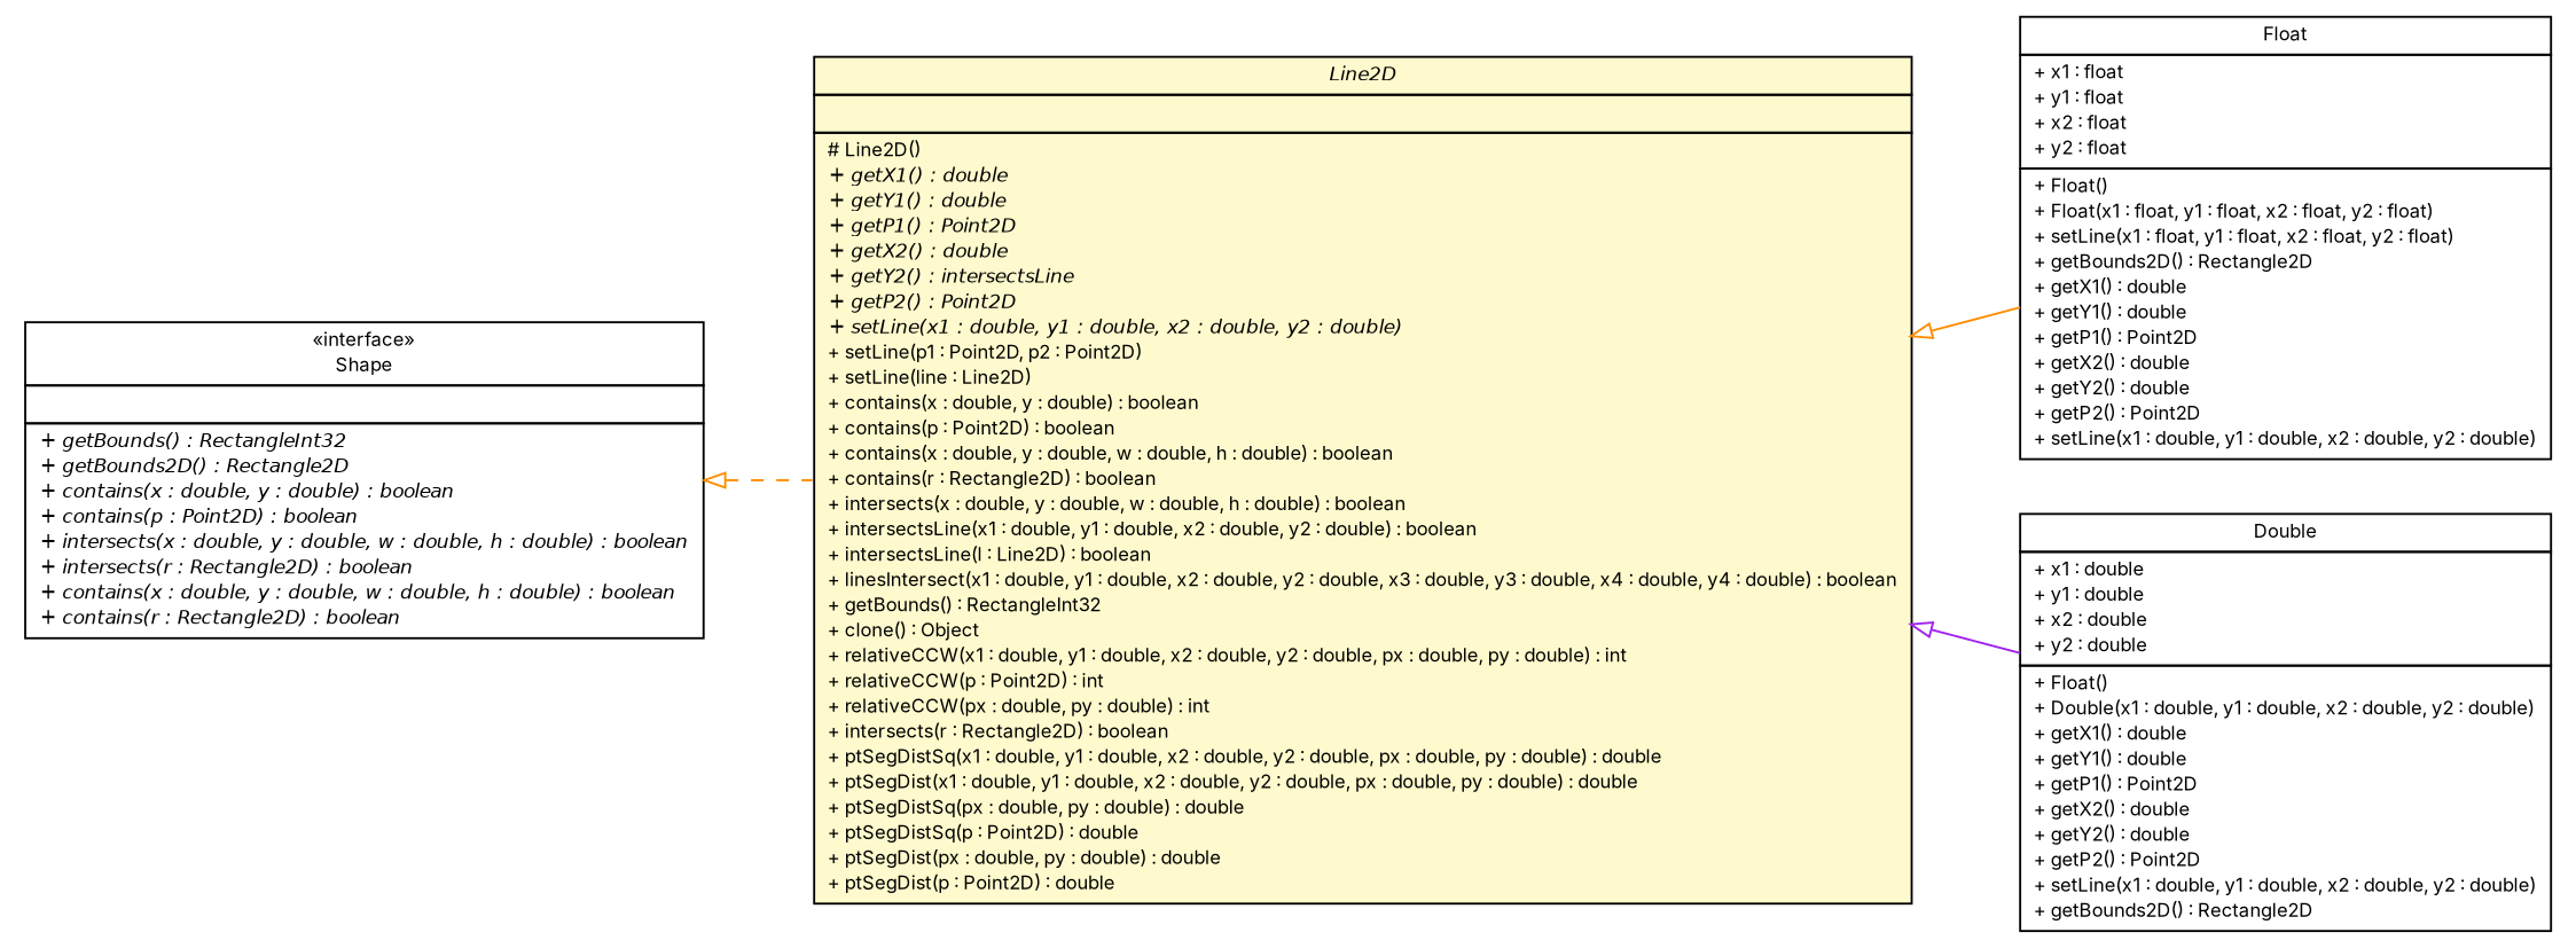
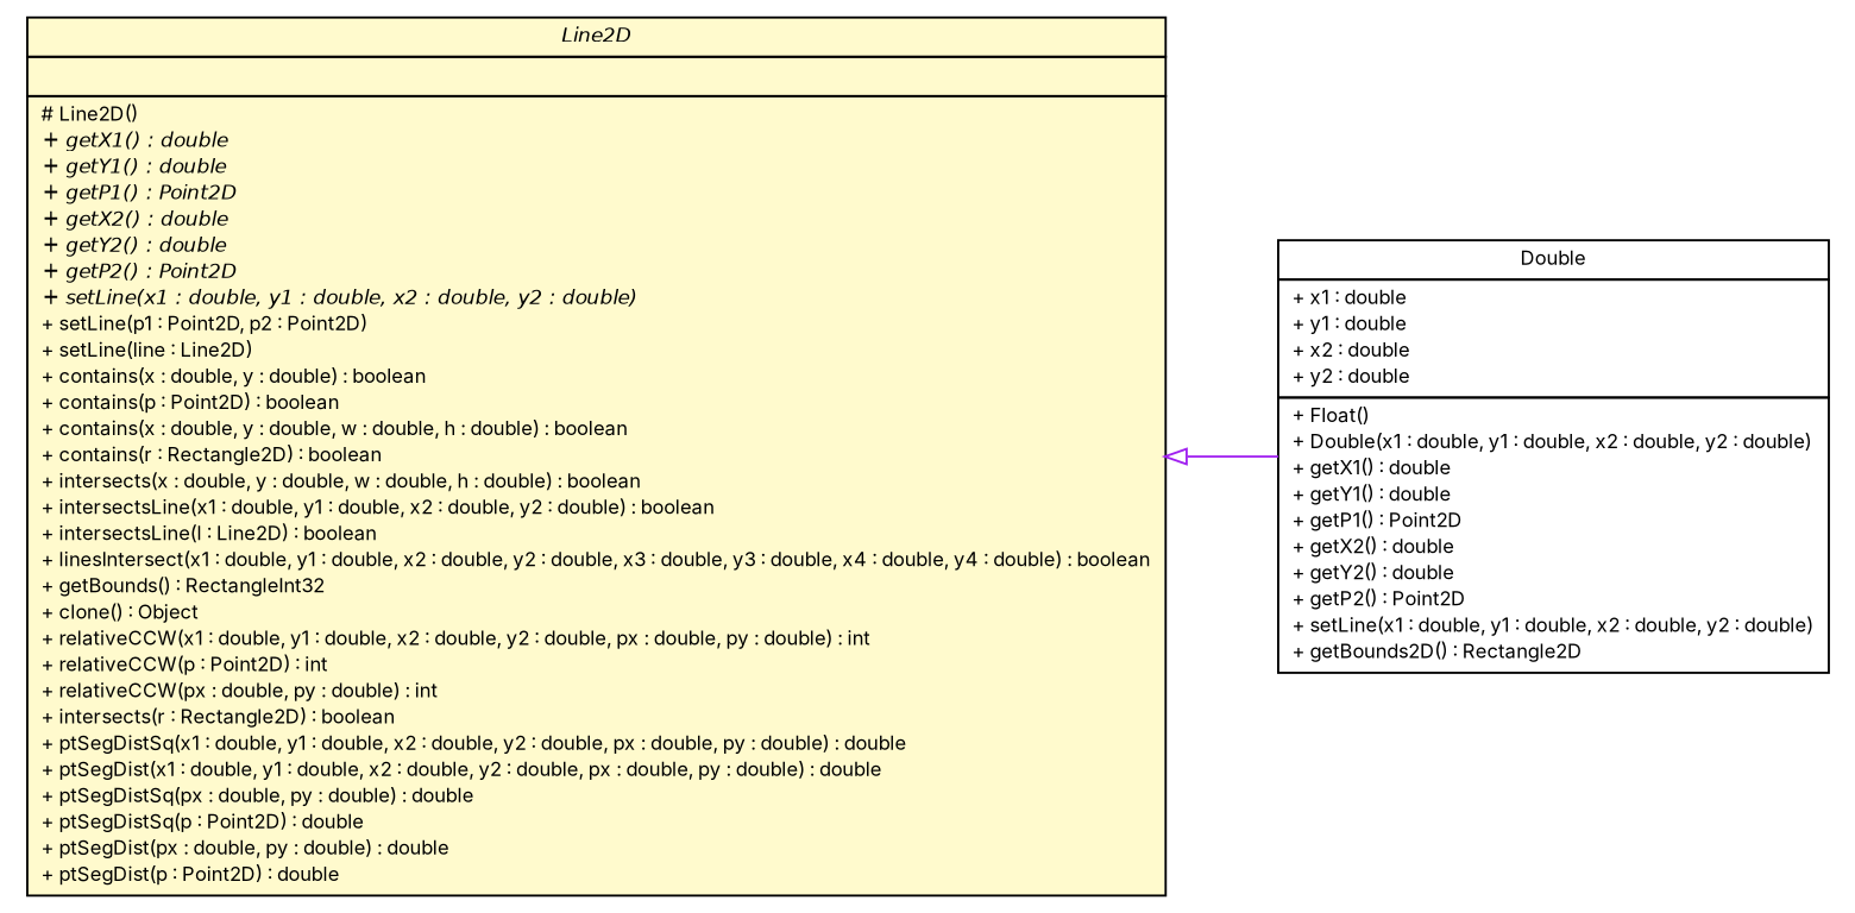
  digraph {
    fontname=Inter
    nodesep=0.25
    rankdir=LR
    ranksep=0.5
    node [fontcolor=black fontname=Inter fontsize=9.0 shape=plaintext]
    edge [arrowtail=empty color=darkorange dir=back fontname=Inter fontsize=10 headport=p labelfontname=Helvetica labelfontsize=10 tailport=p]
-   n1 [label=<<table title="lejos.robotics.geometry.Line2D" border="0" cellborder="1" cellspacing="0" cellpadding="2" port="p" bgcolor="lemonChiffon" href="./Line2D.html"> 		<tr><td><table border="0" cellspacing="0" cellpadding="1"> <tr><td align="center" balign="center"><font face="Helvetica-Oblique"> Line2D </font></td></tr> 		</table></td></tr> 		<tr><td><table border="0" cellspacing="0" cellpadding="1"> <tr><td align="left" balign="left">  </td></tr> 		</table></td></tr> 		<tr><td><table border="0" cellspacing="0" cellpadding="1"> <tr><td align="left" balign="left"> # Line2D() </td></tr> <tr><td align="left" balign="left"><font face="Helvetica-Oblique" point-size="9.0"> + getX1() : double </font></td></tr> <tr><td align="left" balign="left"><font face="Helvetica-Oblique" point-size="9.0"> + getY1() : double </font></td></tr> <tr><td align="left" balign="left"><font face="Helvetica-Oblique" point-size="9.0"> + getP1() : Point2D </font></td></tr> <tr><td align="left" balign="left"><font face="Helvetica-Oblique" point-size="9.0"> + getX2() : double </font></td></tr> <tr><td align="left" balign="left"><font face="Helvetica-Oblique" point-size="9.0"> + getY2() : intersectsLine </font></td></tr> <tr><td align="left" balign="left"><font face="Helvetica-Oblique" point-size="9.0"> + getP2() : Point2D </font></td></tr> <tr><td align="left" balign="left"><font face="Helvetica-Oblique" point-size="9.0"> + setLine(x1 : double, y1 : double, x2 : double, y2 : double) </font></td></tr> <tr><td align="left" balign="left"> + setLine(p1 : Point2D, p2 : Point2D) </td></tr> <tr><td align="left" balign="left"> + setLine(line : Line2D) </td></tr> <tr><td align="left" balign="left"> + contains(x : double, y : double) : boolean </td></tr> <tr><td align="left" balign="left"> + contains(p : Point2D) : boolean </td></tr> <tr><td align="left" balign="left"> + contains(x : double, y : double, w : double, h : double) : boolean </td></tr> <tr><td align="left" balign="left"> + contains(r : Rectangle2D) : boolean </td></tr> <tr><td align="left" balign="left"> + intersects(x : double, y : double, w : double, h : double) : boolean </td></tr> <tr><td align="left" balign="left"> + intersectsLine(x1 : double, y1 : double, x2 : double, y2 : double) : boolean </td></tr> <tr><td align="left" balign="left"> + intersectsLine(l : Line2D) : boolean </td></tr> <tr><td align="left" balign="left"> + linesIntersect(x1 : double, y1 : double, x2 : double, y2 : double, x3 : double, y3 : double, x4 : double, y4 : double) : boolean </td></tr> <tr><td align="left" balign="left"> + getBounds() : RectangleInt32 </td></tr> <tr><td align="left" balign="left"> + clone() : Object </td></tr> <tr><td align="left" balign="left"> + relativeCCW(x1 : double, y1 : double, x2 : double, y2 : double, px : double, py : double) : int </td></tr> <tr><td align="left" balign="left"> + relativeCCW(p : Point2D) : int </td></tr> <tr><td align="left" balign="left"> + relativeCCW(px : double, py : double) : int </td></tr> <tr><td align="left" balign="left"> + intersects(r : Rectangle2D) : boolean </td></tr> <tr><td align="left" balign="left"> + ptSegDistSq(x1 : double, y1 : double, x2 : double, y2 : double, px : double, py : double) : double </td></tr> <tr><td align="left" balign="left"> + ptSegDist(x1 : double, y1 : double, x2 : double, y2 : double, px : double, py : double) : double </td></tr> <tr><td align="left" balign="left"> + ptSegDistSq(px : double, py : double) : double </td></tr> <tr><td align="left" balign="left"> + ptSegDistSq(p : Point2D) : double </td></tr> <tr><td align="left" balign="left"> + ptSegDist(px : double, py : double) : double </td></tr> <tr><td align="left" balign="left"> + ptSegDist(p : Point2D) : double </td></tr> 		</table></td></tr> 		</table>>]
-   n2 [label=<<table title="lejos.robotics.geometry.Line2D.Float" border="0" cellborder="1" cellspacing="0" cellpadding="2" port="p" href="./Line2D.Float.html"> 		<tr><td><table border="0" cellspacing="0" cellpadding="1"> <tr><td align="center" balign="center"> Float </td></tr> 		</table></td></tr> 		<tr><td><table border="0" cellspacing="0" cellpadding="1"> <tr><td align="left" balign="left"> + x1 : float </td></tr> <tr><td align="left" balign="left"> + y1 : float </td></tr> <tr><td align="left" balign="left"> + x2 : float </td></tr> <tr><td align="left" balign="left"> + y2 : float </td></tr> 		</table></td></tr> 		<tr><td><table border="0" cellspacing="0" cellpadding="1"> <tr><td align="left" balign="left"> + Float() </td></tr> <tr><td align="left" balign="left"> + Float(x1 : float, y1 : float, x2 : float, y2 : float) </td></tr> <tr><td align="left" balign="left"> + setLine(x1 : float, y1 : float, x2 : float, y2 : float) </td></tr> <tr><td align="left" balign="left"> + getBounds2D() : Rectangle2D </td></tr> <tr><td align="left" balign="left"> + getX1() : double </td></tr> <tr><td align="left" balign="left"> + getY1() : double </td></tr> <tr><td align="left" balign="left"> + getP1() : Point2D </td></tr> <tr><td align="left" balign="left"> + getX2() : double </td></tr> <tr><td align="left" balign="left"> + getY2() : double </td></tr> <tr><td align="left" balign="left"> + getP2() : Point2D </td></tr> <tr><td align="left" balign="left"> + setLine(x1 : double, y1 : double, x2 : double, y2 : double) </td></tr> 		</table></td></tr> 		</table>>]
+   n1 [label=<<table title="lejos.robotics.geometry.Line2D" border="0" cellborder="1" cellspacing="0" cellpadding="2" port="p" bgcolor="lemonChiffon" href="./Line2D.html"> 		<tr><td><table border="0" cellspacing="0" cellpadding="1"> <tr><td align="center" balign="center"><font face="Helvetica-Oblique"> Line2D </font></td></tr> 		</table></td></tr> 		<tr><td><table border="0" cellspacing="0" cellpadding="1"> <tr><td align="left" balign="left">  </td></tr> 		</table></td></tr> 		<tr><td><table border="0" cellspacing="0" cellpadding="1"> <tr><td align="left" balign="left"> # Line2D() </td></tr> <tr><td align="left" balign="left"><font face="Helvetica-Oblique" point-size="9.0"> + getX1() : double </font></td></tr> <tr><td align="left" balign="left"><font face="Helvetica-Oblique" point-size="9.0"> + getY1() : double </font></td></tr> <tr><td align="left" balign="left"><font face="Helvetica-Oblique" point-size="9.0"> + getP1() : Point2D </font></td></tr> <tr><td align="left" balign="left"><font face="Helvetica-Oblique" point-size="9.0"> + getX2() : double </font></td></tr> <tr><td align="left" balign="left"><font face="Helvetica-Oblique" point-size="9.0"> + getY2() : double </font></td></tr> <tr><td align="left" balign="left"><font face="Helvetica-Oblique" point-size="9.0"> + getP2() : Point2D </font></td></tr> <tr><td align="left" balign="left"><font face="Helvetica-Oblique" point-size="9.0"> + setLine(x1 : double, y1 : double, x2 : double, y2 : double) </font></td></tr> <tr><td align="left" balign="left"> + setLine(p1 : Point2D, p2 : Point2D) </td></tr> <tr><td align="left" balign="left"> + setLine(line : Line2D) </td></tr> <tr><td align="left" balign="left"> + contains(x : double, y : double) : boolean </td></tr> <tr><td align="left" balign="left"> + contains(p : Point2D) : boolean </td></tr> <tr><td align="left" balign="left"> + contains(x : double, y : double, w : double, h : double) : boolean </td></tr> <tr><td align="left" balign="left"> + contains(r : Rectangle2D) : boolean </td></tr> <tr><td align="left" balign="left"> + intersects(x : double, y : double, w : double, h : double) : boolean </td></tr> <tr><td align="left" balign="left"> + intersectsLine(x1 : double, y1 : double, x2 : double, y2 : double) : boolean </td></tr> <tr><td align="left" balign="left"> + intersectsLine(l : Line2D) : boolean </td></tr> <tr><td align="left" balign="left"> + linesIntersect(x1 : double, y1 : double, x2 : double, y2 : double, x3 : double, y3 : double, x4 : double, y4 : double) : boolean </td></tr> <tr><td align="left" balign="left"> + getBounds() : RectangleInt32 </td></tr> <tr><td align="left" balign="left"> + clone() : Object </td></tr> <tr><td align="left" balign="left"> + relativeCCW(x1 : double, y1 : double, x2 : double, y2 : double, px : double, py : double) : int </td></tr> <tr><td align="left" balign="left"> + relativeCCW(p : Point2D) : int </td></tr> <tr><td align="left" balign="left"> + relativeCCW(px : double, py : double) : int </td></tr> <tr><td align="left" balign="left"> + intersects(r : Rectangle2D) : boolean </td></tr> <tr><td align="left" balign="left"> + ptSegDistSq(x1 : double, y1 : double, x2 : double, y2 : double, px : double, py : double) : double </td></tr> <tr><td align="left" balign="left"> + ptSegDist(x1 : double, y1 : double, x2 : double, y2 : double, px : double, py : double) : double </td></tr> <tr><td align="left" balign="left"> + ptSegDistSq(px : double, py : double) : double </td></tr> <tr><td align="left" balign="left"> + ptSegDistSq(p : Point2D) : double </td></tr> <tr><td align="left" balign="left"> + ptSegDist(px : double, py : double) : double </td></tr> <tr><td align="left" balign="left"> + ptSegDist(p : Point2D) : double </td></tr> 		</table></td></tr> 		</table>>]
    n3 [label=<<table title="lejos.robotics.geometry.Line2D.Double" border="0" cellborder="1" cellspacing="0" cellpadding="2" port="p" href="./Line2D.Double.html"> 		<tr><td><table border="0" cellspacing="0" cellpadding="1"> <tr><td align="center" balign="center"> Double </td></tr> 		</table></td></tr> 		<tr><td><table border="0" cellspacing="0" cellpadding="1"> <tr><td align="left" balign="left"> + x1 : double </td></tr> <tr><td align="left" balign="left"> + y1 : double </td></tr> <tr><td align="left" balign="left"> + x2 : double </td></tr> <tr><td align="left" balign="left"> + y2 : double </td></tr> 		</table></td></tr> 		<tr><td><table border="0" cellspacing="0" cellpadding="1"> <tr><td align="left" balign="left"> + Float() </td></tr> <tr><td align="left" balign="left"> + Double(x1 : double, y1 : double, x2 : double, y2 : double) </td></tr> <tr><td align="left" balign="left"> + getX1() : double </td></tr> <tr><td align="left" balign="left"> + getY1() : double </td></tr> <tr><td align="left" balign="left"> + getP1() : Point2D </td></tr> <tr><td align="left" balign="left"> + getX2() : double </td></tr> <tr><td align="left" balign="left"> + getY2() : double </td></tr> <tr><td align="left" balign="left"> + getP2() : Point2D </td></tr> <tr><td align="left" balign="left"> + setLine(x1 : double, y1 : double, x2 : double, y2 : double) </td></tr> <tr><td align="left" balign="left"> + getBounds2D() : Rectangle2D </td></tr> 		</table></td></tr> 		</table>>]
-   n4 [label=<<table title="lejos.robotics.geometry.Shape" border="0" cellborder="1" cellspacing="0" cellpadding="2" port="p" href="./Shape.html"> 		<tr><td><table border="0" cellspacing="0" cellpadding="1"> <tr><td align="center" balign="center"> &#171;interface&#187; </td></tr> <tr><td align="center" balign="center"> Shape </td></tr> 		</table></td></tr> 		<tr><td><table border="0" cellspacing="0" cellpadding="1"> <tr><td align="left" balign="left">  </td></tr> 		</table></td></tr> 		<tr><td><table border="0" cellspacing="0" cellpadding="1"> <tr><td align="left" balign="left"><font face="Helvetica-Oblique" point-size="9.0"> + getBounds() : RectangleInt32 </font></td></tr> <tr><td align="left" balign="left"><font face="Helvetica-Oblique" point-size="9.0"> + getBounds2D() : Rectangle2D </font></td></tr> <tr><td align="left" balign="left"><font face="Helvetica-Oblique" point-size="9.0"> + contains(x : double, y : double) : boolean </font></td></tr> <tr><td align="left" balign="left"><font face="Helvetica-Oblique" point-size="9.0"> + contains(p : Point2D) : boolean </font></td></tr> <tr><td align="left" balign="left"><font face="Helvetica-Oblique" point-size="9.0"> + intersects(x : double, y : double, w : double, h : double) : boolean </font></td></tr> <tr><td align="left" balign="left"><font face="Helvetica-Oblique" point-size="9.0"> + intersects(r : Rectangle2D) : boolean </font></td></tr> <tr><td align="left" balign="left"><font face="Helvetica-Oblique" point-size="9.0"> + contains(x : double, y : double, w : double, h : double) : boolean </font></td></tr> <tr><td align="left" balign="left"><font face="Helvetica-Oblique" point-size="9.0"> + contains(r : Rectangle2D) : boolean </font></td></tr> 		</table></td></tr> 		</table>>]
-   n1 -> n2
    n1 -> n3 [color=purple]
-   n4 -> n1 [style=dashed]
  }
